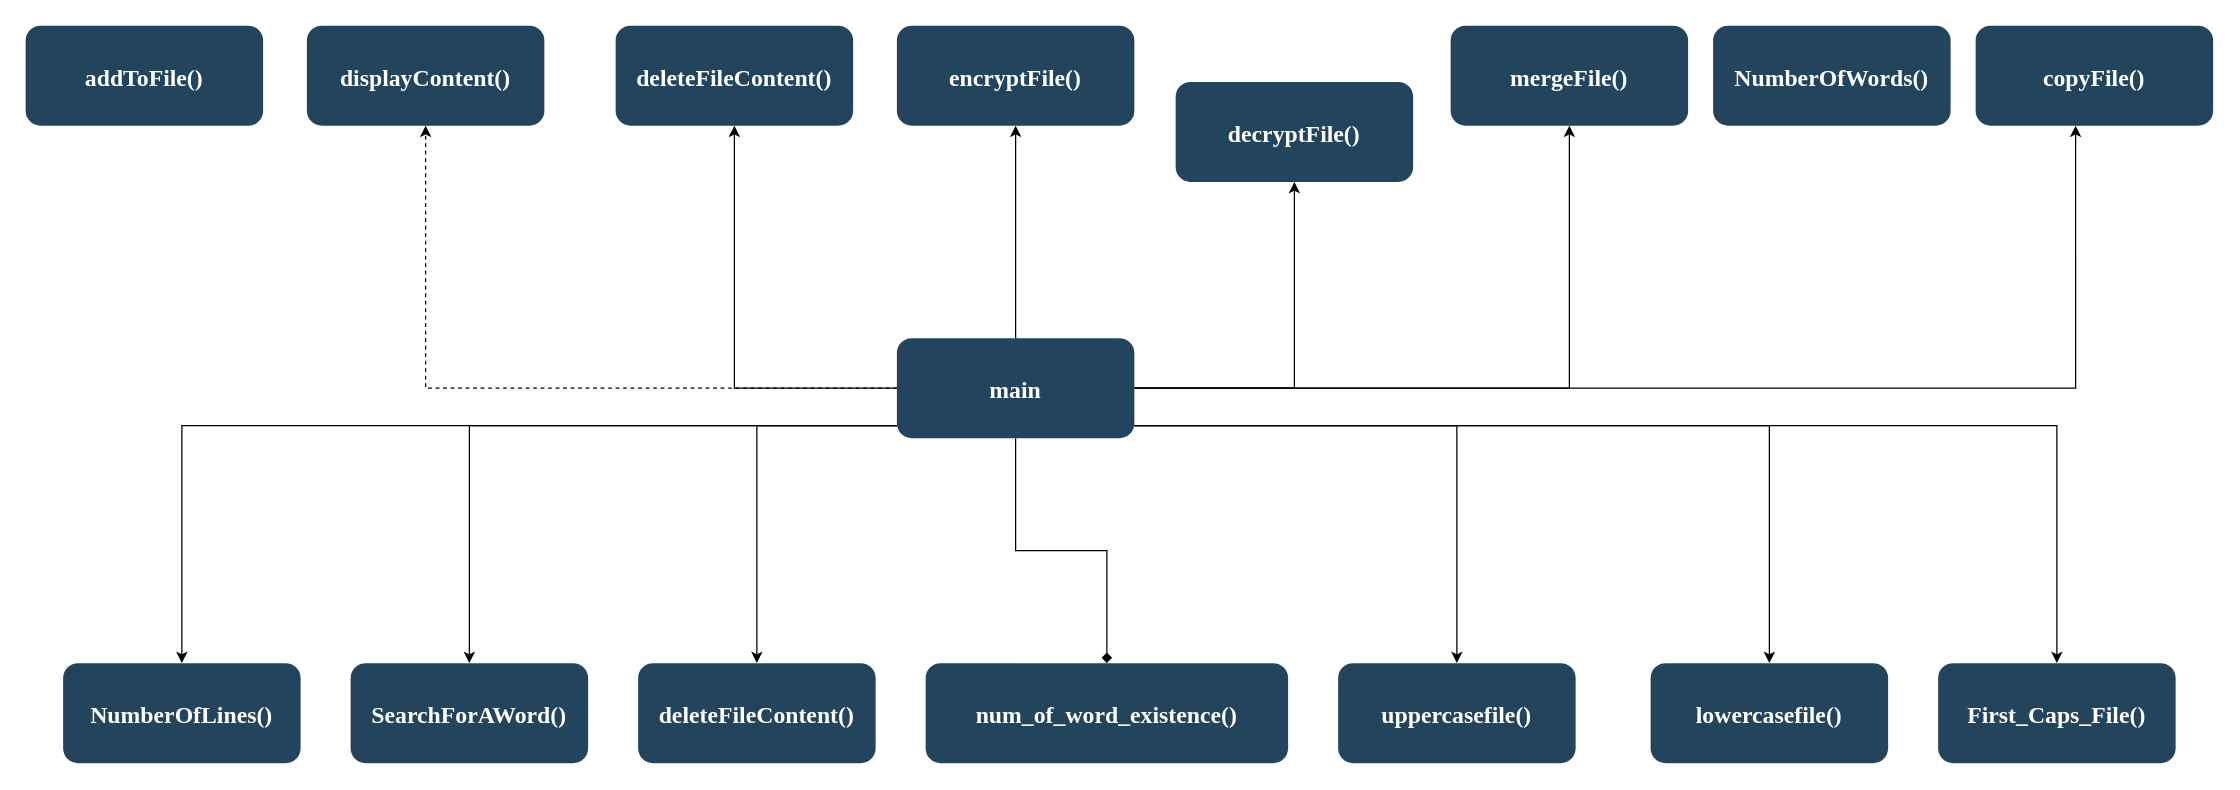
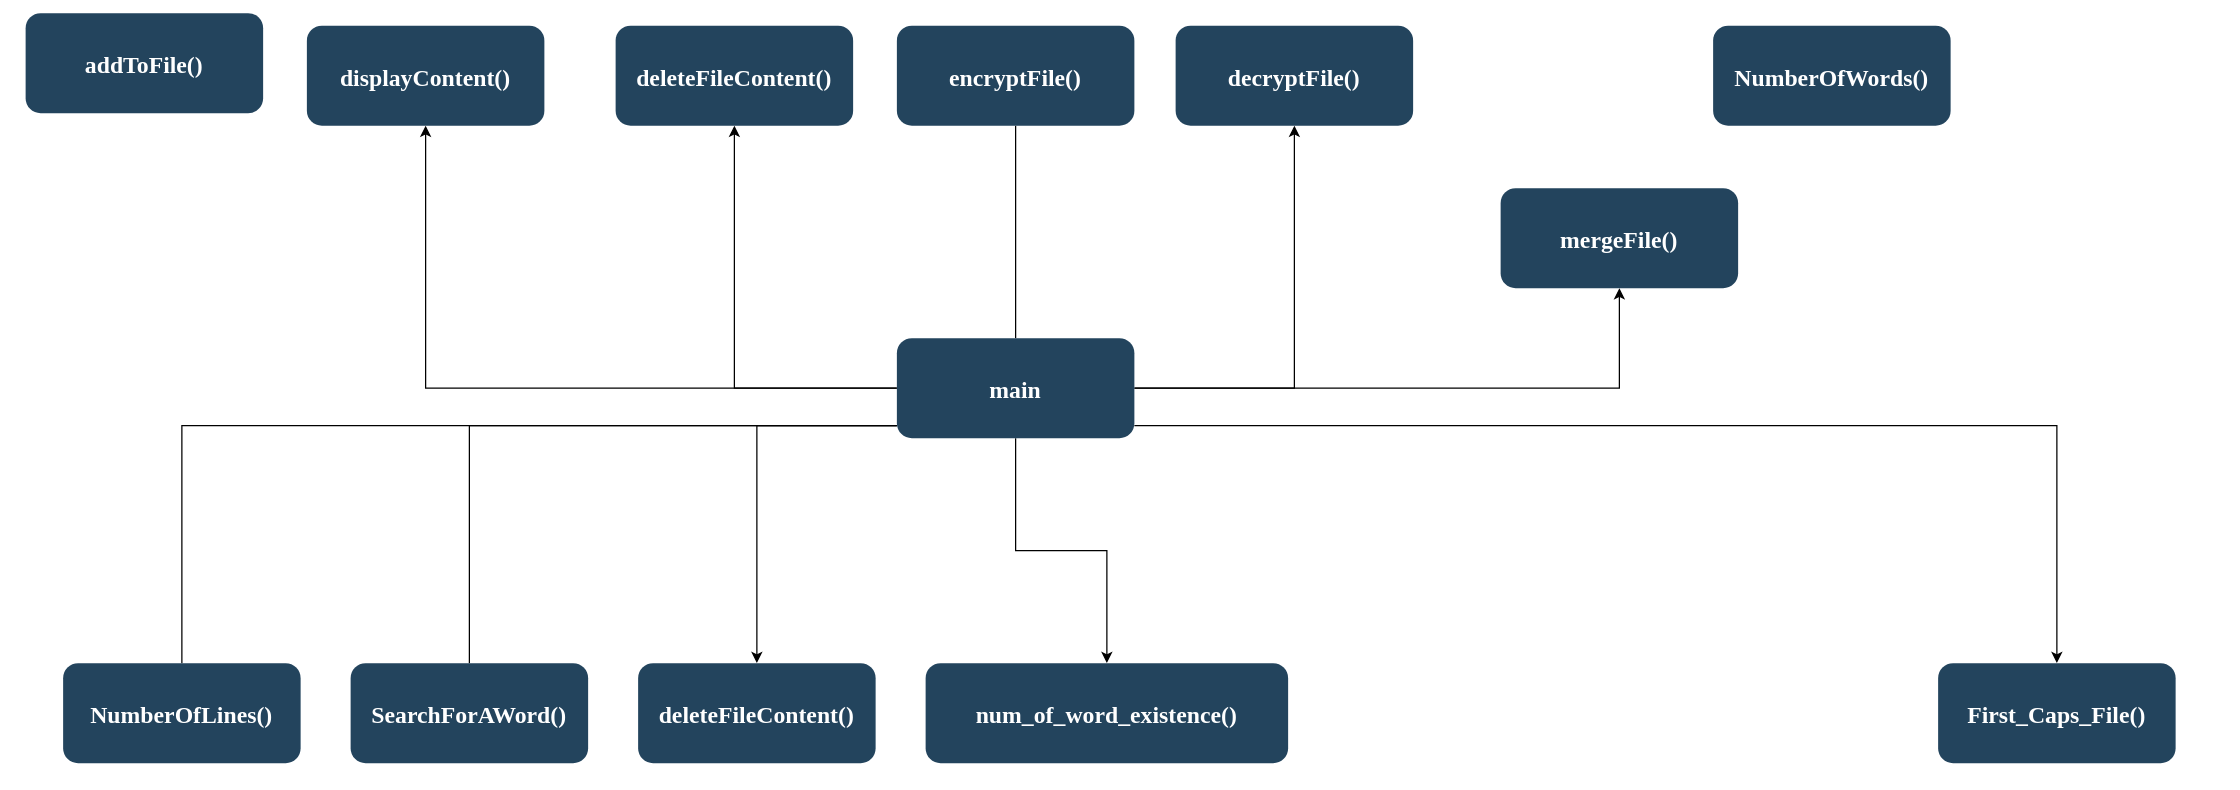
  <mxCell id="0" />
  <mxCell id="1" parent="0" />
  <mxCell id="2" style="edgeStyle=orthogonalEdgeStyle;rounded=0;orthogonalLoop=1;jettySize=auto;html=1;fontColor=#FFFFFF;exitX=1;exitY=0.5;exitDx=0;exitDy=0;fontSize=19;fontStyle=1" edge="1" parent="1" source="15" target="20"><mxGeometry relative="1" as="geometry"><mxPoint x="917" y="-64.5" as="sourcePoint" /></mxGeometry></mxCell>
- <mxCell id="3" style="edgeStyle=orthogonalEdgeStyle;rounded=0;orthogonalLoop=1;jettySize=auto;html=1;fontSize=19;fontStyle=1;dashed=1;" edge="1" parent="1" source="15" target="19"><mxGeometry relative="1" as="geometry" /></mxCell>
+ <mxCell id="3" style="edgeStyle=orthogonalEdgeStyle;rounded=0;orthogonalLoop=1;jettySize=auto;html=1;fontSize=19;fontStyle=1" edge="1" parent="1" source="15" target="19"><mxGeometry relative="1" as="geometry" /></mxCell>
  <mxCell id="4" style="edgeStyle=orthogonalEdgeStyle;rounded=0;orthogonalLoop=1;jettySize=auto;html=1;fontSize=19;fontStyle=1" edge="1" parent="1" source="15" target="18"><mxGeometry relative="1" as="geometry" /></mxCell>
  <mxCell id="5" style="edgeStyle=orthogonalEdgeStyle;rounded=0;orthogonalLoop=1;jettySize=auto;html=1;entryX=0.5;entryY=1;entryDx=0;entryDy=0;fontSize=19;fontStyle=1" edge="1" parent="1" source="15" target="16"><mxGeometry relative="1" as="geometry" /></mxCell>
- <mxCell id="6" style="edgeStyle=orthogonalEdgeStyle;rounded=0;orthogonalLoop=1;jettySize=auto;html=1;fontSize=19;fontStyle=1" edge="1" parent="1" source="15" target="17"><mxGeometry relative="1" as="geometry" /></mxCell>
- <mxCell id="7" style="edgeStyle=orthogonalEdgeStyle;rounded=0;orthogonalLoop=1;jettySize=auto;html=1;entryX=0.421;entryY=1;entryDx=0;entryDy=0;entryPerimeter=0;fontSize=19;fontStyle=1" edge="1" parent="1" source="15" target="30"><mxGeometry relative="1" as="geometry" /></mxCell>
+ <mxCell id="6" style="edgeStyle=orthogonalEdgeStyle;rounded=0;orthogonalLoop=1;jettySize=auto;html=1;fontSize=19;fontStyle=1;endArrow=none;" edge="1" parent="1" source="15" target="17"><mxGeometry relative="1" as="geometry" /></mxCell>
  <mxCell id="8" style="edgeStyle=orthogonalEdgeStyle;rounded=0;orthogonalLoop=1;jettySize=auto;html=1;entryX=0.5;entryY=0;entryDx=0;entryDy=0;fontSize=19;fontStyle=1" edge="1" parent="1" source="15" target="29"><mxGeometry relative="1" as="geometry"><Array as="points"><mxPoint x="1645" y="340" /></Array></mxGeometry></mxCell>
- <mxCell id="9" style="edgeStyle=orthogonalEdgeStyle;rounded=0;orthogonalLoop=1;jettySize=auto;html=1;fontSize=19;fontStyle=1" edge="1" parent="1" source="15" target="28"><mxGeometry relative="1" as="geometry"><Array as="points"><mxPoint x="1415" y="340" /></Array></mxGeometry></mxCell>
- <mxCell id="10" style="edgeStyle=orthogonalEdgeStyle;rounded=0;orthogonalLoop=1;jettySize=auto;html=1;fontSize=19;fontStyle=1" edge="1" parent="1" source="15" target="26"><mxGeometry relative="1" as="geometry"><Array as="points"><mxPoint x="1165" y="340" /></Array></mxGeometry></mxCell>
- <mxCell id="11" style="edgeStyle=orthogonalEdgeStyle;rounded=0;orthogonalLoop=1;jettySize=auto;html=1;entryX=0.5;entryY=0;entryDx=0;entryDy=0;fontSize=19;fontStyle=1;endArrow=diamond;" edge="1" parent="1" source="15" target="23"><mxGeometry relative="1" as="geometry" /></mxCell>
+ <mxCell id="11" style="edgeStyle=orthogonalEdgeStyle;rounded=0;orthogonalLoop=1;jettySize=auto;html=1;entryX=0.5;entryY=0;entryDx=0;entryDy=0;fontSize=19;fontStyle=1" edge="1" parent="1" source="15" target="23"><mxGeometry relative="1" as="geometry" /></mxCell>
  <mxCell id="12" style="edgeStyle=orthogonalEdgeStyle;rounded=0;orthogonalLoop=1;jettySize=auto;html=1;fontSize=19;fontStyle=1" edge="1" parent="1" source="15" target="24"><mxGeometry relative="1" as="geometry"><Array as="points"><mxPoint x="605" y="340" /></Array></mxGeometry></mxCell>
- <mxCell id="13" style="edgeStyle=orthogonalEdgeStyle;rounded=0;orthogonalLoop=1;jettySize=auto;html=1;entryX=0.5;entryY=0;entryDx=0;entryDy=0;fontSize=19;fontStyle=1" edge="1" parent="1" source="15" target="25"><mxGeometry relative="1" as="geometry"><Array as="points"><mxPoint x="375" y="340" /></Array></mxGeometry></mxCell>
- <mxCell id="14" style="edgeStyle=orthogonalEdgeStyle;rounded=0;orthogonalLoop=1;jettySize=auto;html=1;fontSize=19;fontStyle=1" edge="1" parent="1" source="15" target="27"><mxGeometry relative="1" as="geometry"><Array as="points"><mxPoint x="145" y="340" /></Array></mxGeometry></mxCell>
+ <mxCell id="13" style="edgeStyle=orthogonalEdgeStyle;rounded=0;orthogonalLoop=1;jettySize=auto;html=1;entryX=0.5;entryY=0;entryDx=0;entryDy=0;fontSize=19;fontStyle=1;endArrow=none;" edge="1" parent="1" source="15" target="25"><mxGeometry relative="1" as="geometry"><Array as="points"><mxPoint x="375" y="340" /></Array></mxGeometry></mxCell>
+ <mxCell id="14" style="edgeStyle=orthogonalEdgeStyle;rounded=0;orthogonalLoop=1;jettySize=auto;html=1;fontSize=19;fontStyle=1;endArrow=none;" edge="1" parent="1" source="15" target="27"><mxGeometry relative="1" as="geometry"><Array as="points"><mxPoint x="145" y="340" /></Array></mxGeometry></mxCell>
  <mxCell id="15" value="main" style="rounded=1;fillColor=#23445D;gradientColor=none;strokeColor=none;fontColor=#FFFFFF;fontStyle=1;fontFamily=Tahoma;fontSize=19;" vertex="1" parent="1"><mxGeometry x="717" y="270" width="190" height="80" as="geometry" /></mxCell>
- <mxCell id="16" value="decryptFile()" style="rounded=1;fillColor=#23445D;gradientColor=none;strokeColor=none;fontColor=#FFFFFF;fontStyle=1;fontFamily=Tahoma;fontSize=19;" vertex="1" parent="1"><mxGeometry x="940" y="65" width="190" height="80" as="geometry" /></mxCell>
+ <mxCell id="16" value="decryptFile()" style="rounded=1;fillColor=#23445D;gradientColor=none;strokeColor=none;fontColor=#FFFFFF;fontStyle=1;fontFamily=Tahoma;fontSize=19;" vertex="1" parent="1"><mxGeometry x="940" y="20" width="190" height="80" as="geometry" /></mxCell>
  <mxCell id="17" value="encryptFile()" style="rounded=1;fillColor=#23445D;gradientColor=none;strokeColor=none;fontColor=#FFFFFF;fontStyle=1;fontFamily=Tahoma;fontSize=19;" vertex="1" parent="1"><mxGeometry x="717" y="20" width="190" height="80" as="geometry" /></mxCell>
  <mxCell id="18" value="deleteFileContent()" style="rounded=1;fillColor=#23445D;gradientColor=none;strokeColor=none;fontColor=#FFFFFF;fontStyle=1;fontFamily=Tahoma;fontSize=19;" vertex="1" parent="1"><mxGeometry x="492" y="20" width="190" height="80" as="geometry" /></mxCell>
  <mxCell id="19" value="displayContent()" style="rounded=1;fillColor=#23445D;gradientColor=none;strokeColor=none;fontColor=#FFFFFF;fontStyle=1;fontFamily=Tahoma;fontSize=19;" vertex="1" parent="1"><mxGeometry x="245" y="20" width="190" height="80" as="geometry" /></mxCell>
- <mxCell id="20" value="mergeFile()" style="rounded=1;fillColor=#23445D;gradientColor=none;strokeColor=none;fontColor=#FFFFFF;fontStyle=1;fontFamily=Tahoma;fontSize=19;" vertex="1" parent="1"><mxGeometry x="1160" y="20" width="190" height="80" as="geometry" /></mxCell>
- <mxCell id="21" value="addToFile()" style="rounded=1;fillColor=#23445D;gradientColor=none;strokeColor=none;fontColor=#FFFFFF;fontStyle=1;fontFamily=Tahoma;fontSize=19;" vertex="1" parent="1"><mxGeometry x="20" y="20" width="190" height="80" as="geometry" /></mxCell>
+ <mxCell id="20" value="mergeFile()" style="rounded=1;fillColor=#23445D;gradientColor=none;strokeColor=none;fontColor=#FFFFFF;fontStyle=1;fontFamily=Tahoma;fontSize=19;" vertex="1" parent="1"><mxGeometry x="1200" y="150" width="190" height="80" as="geometry" /></mxCell>
+ <mxCell id="21" value="addToFile()" style="rounded=1;fillColor=#23445D;gradientColor=none;strokeColor=none;fontColor=#FFFFFF;fontStyle=1;fontFamily=Tahoma;fontSize=19;" vertex="1" parent="1"><mxGeometry x="20" y="10" width="190" height="80" as="geometry" /></mxCell>
  <mxCell id="22" value="NumberOfWords()" style="rounded=1;fillColor=#23445D;gradientColor=none;strokeColor=none;fontColor=#FFFFFF;fontStyle=1;fontFamily=Tahoma;fontSize=19;" vertex="1" parent="1"><mxGeometry x="1370" y="20" width="190" height="80" as="geometry" /></mxCell>
  <mxCell id="23" value="num_of_word_existence()" style="rounded=1;fillColor=#23445D;gradientColor=none;strokeColor=none;fontColor=#FFFFFF;fontStyle=1;fontFamily=Tahoma;fontSize=19;" vertex="1" parent="1"><mxGeometry x="740" y="530" width="290" height="80" as="geometry" /></mxCell>
  <mxCell id="24" value="deleteFileContent()" style="rounded=1;fillColor=#23445D;gradientColor=none;strokeColor=none;fontColor=#FFFFFF;fontStyle=1;fontFamily=Tahoma;fontSize=19;" vertex="1" parent="1"><mxGeometry x="510" y="530" width="190" height="80" as="geometry" /></mxCell>
  <mxCell id="25" value="SearchForAWord()" style="rounded=1;fillColor=#23445D;gradientColor=none;strokeColor=none;fontColor=#FFFFFF;fontStyle=1;fontFamily=Tahoma;fontSize=19;" vertex="1" parent="1"><mxGeometry x="280" y="530" width="190" height="80" as="geometry" /></mxCell>
- <mxCell id="26" value="uppercasefile()" style="rounded=1;fillColor=#23445D;gradientColor=none;strokeColor=none;fontColor=#FFFFFF;fontStyle=1;fontFamily=Tahoma;fontSize=19;" vertex="1" parent="1"><mxGeometry x="1070" y="530" width="190" height="80" as="geometry" /></mxCell>
  <mxCell id="27" value="NumberOfLines()" style="rounded=1;fillColor=#23445D;gradientColor=none;strokeColor=none;fontColor=#FFFFFF;fontStyle=1;fontFamily=Tahoma;fontSize=19;" vertex="1" parent="1"><mxGeometry x="50" y="530" width="190" height="80" as="geometry" /></mxCell>
- <mxCell id="28" value="lowercasefile()" style="rounded=1;fillColor=#23445D;gradientColor=none;strokeColor=none;fontColor=#FFFFFF;fontStyle=1;fontFamily=Tahoma;fontSize=19;" vertex="1" parent="1"><mxGeometry x="1320" y="530" width="190" height="80" as="geometry" /></mxCell>
  <mxCell id="29" value="First_Caps_File()" style="rounded=1;fillColor=#23445D;gradientColor=none;strokeColor=none;fontColor=#FFFFFF;fontStyle=1;fontFamily=Tahoma;fontSize=19;" vertex="1" parent="1"><mxGeometry x="1550" y="530" width="190" height="80" as="geometry" /></mxCell>
- <mxCell id="30" value="copyFile()" style="rounded=1;fillColor=#23445D;gradientColor=none;strokeColor=none;fontColor=#FFFFFF;fontStyle=1;fontFamily=Tahoma;fontSize=19;" vertex="1" parent="1"><mxGeometry x="1580" y="20" width="190" height="80" as="geometry" /></mxCell>
